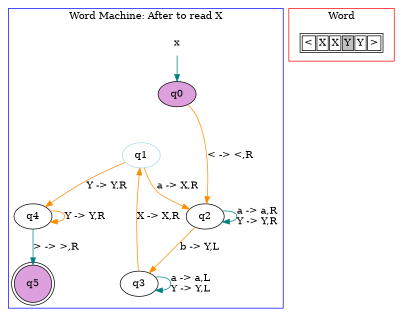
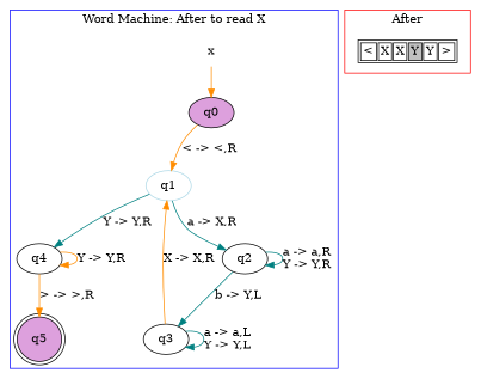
  digraph {
    node [fillcolor=white style=filled]
    edge [color=darkorange]
    q0 [fillcolor=plum]
    q1 [color=lightblue]
    q2
    q4
    q5 [fillcolor=plum shape=doublecircle]
    q3
    x [color=white]
    n8 [label=<<TABLE> <TR> <TD><FONT>&lt;</FONT></TD> <TD><FONT>X</FONT></TD> <TD><FONT>X</FONT></TD> <TD BGCOLOR="gray"><FONT>Y</FONT></TD> <TD><FONT>Y</FONT></TD> <TD><FONT>&gt;</FONT></TD> </TR> </TABLE>> shape=plaintext fillcolor="" style=""]
    subgraph cluster_1 {
      color=blue
      label="Word Machine: After to read X"
      q0
      q1
      q2
      q4
      q5
      q3
      x
    }
    subgraph cluster_2 {
      color=red
-     label=Word
+     label=After
      n8
    }
-   q0 -> q2 [label="< -> <,R"]
-   q1 -> q2 [label="a -> X,R"]
-   q1 -> q4 [label="Y -> Y,R"]
+   q0 -> q1 [label="< -> <,R"]
+   q1 -> q2 [color=teal label="a -> X,R"]
+   q1 -> q4 [color=teal label="Y -> Y,R"]
    q2 -> q2 [color=teal label="a -> a,R\nY -> Y,R"]
-   q2 -> q3 [label="b -> Y,L"]
+   q2 -> q3 [color=teal label="b -> Y,L"]
    q4 -> q4 [label="Y -> Y,R"]
-   q4 -> q5 [color=teal label="> -> >,R"]
+   q4 -> q5 [label="> -> >,R"]
    q3 -> q1 [label="X -> X,R"]
    q3 -> q3 [color=teal label="a -> a,L\nY -> Y,L"]
-   x -> q0 [color=teal]
+   x -> q0
  }
